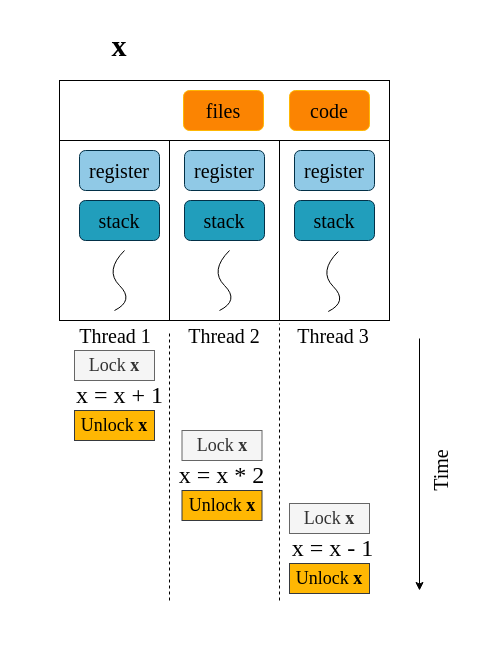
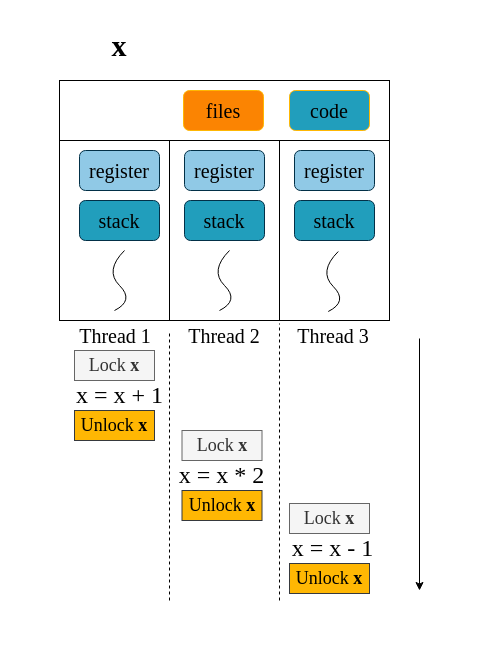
  <mxCell id="0" />
  <mxCell id="1" parent="0" />
  <mxCell id="2" value="" style="rounded=0;whiteSpace=wrap;html=1;strokeColor=none;fillColor=none;" parent="1" vertex="1"><mxGeometry x="20" y="20" width="450" height="630" as="geometry" /></mxCell>
  <mxCell id="3" value="" style="rounded=0;whiteSpace=wrap;html=1;fontSize=18;fillColor=none;fontFamily=Times New Roman;" parent="1" vertex="1"><mxGeometry x="279" y="140" width="110" height="180" as="geometry" /></mxCell>
  <mxCell id="4" value="" style="rounded=0;whiteSpace=wrap;html=1;fontSize=18;fillColor=none;fontFamily=Times New Roman;" parent="1" vertex="1"><mxGeometry x="59" y="140" width="110" height="180" as="geometry" /></mxCell>
  <mxCell id="5" value="" style="rounded=0;whiteSpace=wrap;html=1;fillColor=none;fontFamily=Times New Roman;" parent="1" vertex="1"><mxGeometry x="59" y="80" width="330" height="240" as="geometry" /></mxCell>
  <mxCell id="6" value="" style="rounded=0;whiteSpace=wrap;html=1;fillColor=none;fontFamily=Times New Roman;" parent="1" vertex="1"><mxGeometry x="59" y="80" width="330" height="60" as="geometry" /></mxCell>
  <mxCell id="7" value="files" style="rounded=1;whiteSpace=wrap;html=1;fillColor=#FB8402;strokeColor=#FFB703;fontSize=20;fontFamily=Times New Roman;" parent="1" vertex="1"><mxGeometry x="183" y="90" width="80" height="40" as="geometry" /></mxCell>
  <mxCell id="8" value="" style="curved=1;endArrow=none;html=1;rounded=0;fontSize=18;endFill=0;fontFamily=Times New Roman;" parent="1" edge="1"><mxGeometry x="0.544" y="-7" width="50" height="50" relative="1" as="geometry"><mxPoint x="114" y="310" as="sourcePoint" /><mxPoint x="124" y="250" as="targetPoint" /><Array as="points"><mxPoint x="134" y="300" /><mxPoint x="104" y="270" /></Array><mxPoint as="offset" /></mxGeometry></mxCell>
- <mxCell id="9" value="code" style="rounded=1;whiteSpace=wrap;html=1;fillColor=#FB8402;strokeColor=#FFB703;fontSize=20;fontFamily=Times New Roman;" parent="1" vertex="1"><mxGeometry x="289" y="90" width="80" height="40" as="geometry" /></mxCell>
+ <mxCell id="9" value="code" style="rounded=1;whiteSpace=wrap;html=1;fillColor=#219ebc;strokeColor=#FFB703;fontSize=20;fontFamily=Times New Roman;" parent="1" vertex="1"><mxGeometry x="289" y="90" width="80" height="40" as="geometry" /></mxCell>
  <mxCell id="10" value="" style="rounded=0;whiteSpace=wrap;html=1;fontSize=18;fillColor=none;fontFamily=Times New Roman;" parent="1" vertex="1"><mxGeometry x="169" y="140" width="110" height="180" as="geometry" /></mxCell>
  <mxCell id="11" value="" style="curved=1;endArrow=none;html=1;rounded=0;fontSize=18;endFill=0;fontFamily=Times New Roman;" parent="1" edge="1"><mxGeometry x="0.575" y="-6" width="50" height="50" relative="1" as="geometry"><mxPoint x="219" y="310" as="sourcePoint" /><mxPoint x="229" y="250" as="targetPoint" /><Array as="points"><mxPoint x="239" y="300" /><mxPoint x="209" y="270" /></Array><mxPoint as="offset" /></mxGeometry></mxCell>
  <mxCell id="12" value="" style="curved=1;endArrow=none;html=1;rounded=0;fontSize=18;endFill=0;fontFamily=Times New Roman;" parent="1" edge="1"><mxGeometry width="50" height="50" relative="1" as="geometry"><mxPoint x="327.75" y="311" as="sourcePoint" /><mxPoint x="337.75" y="251" as="targetPoint" /><Array as="points"><mxPoint x="347.75" y="301" /><mxPoint x="317.75" y="271" /></Array></mxGeometry></mxCell>
  <mxCell id="13" value="register" style="rounded=1;whiteSpace=wrap;html=1;fontSize=20;fillColor=#90C9E6;strokeColor=#023047;fontFamily=Times New Roman;" parent="1" vertex="1"><mxGeometry x="79" y="150" width="80" height="40" as="geometry" /></mxCell>
  <mxCell id="14" value="register" style="rounded=1;whiteSpace=wrap;html=1;fontSize=20;fillColor=#90C9E6;strokeColor=#023047;fontFamily=Times New Roman;" parent="1" vertex="1"><mxGeometry x="184" y="150" width="80" height="40" as="geometry" /></mxCell>
  <mxCell id="15" value="register" style="rounded=1;whiteSpace=wrap;html=1;fontSize=20;fillColor=#90C9E6;strokeColor=#023047;fontFamily=Times New Roman;" parent="1" vertex="1"><mxGeometry x="294" y="150" width="80" height="40" as="geometry" /></mxCell>
  <mxCell id="16" value="stack" style="rounded=1;whiteSpace=wrap;html=1;fontSize=20;fillColor=#219EBC;strokeColor=#023047;fontFamily=Times New Roman;" parent="1" vertex="1"><mxGeometry x="79" y="200" width="80" height="40" as="geometry" /></mxCell>
  <mxCell id="17" value="stack" style="rounded=1;whiteSpace=wrap;html=1;fontSize=20;fillColor=#219EBC;strokeColor=#023047;fontFamily=Times New Roman;" parent="1" vertex="1"><mxGeometry x="184" y="200" width="80" height="40" as="geometry" /></mxCell>
  <mxCell id="18" value="stack" style="rounded=1;whiteSpace=wrap;html=1;fontSize=20;fillColor=#219EBC;strokeColor=#023047;fontFamily=Times New Roman;" parent="1" vertex="1"><mxGeometry x="294" y="200" width="80" height="40" as="geometry" /></mxCell>
  <mxCell id="19" value="&lt;font size=&quot;1&quot; style=&quot;&quot;&gt;&lt;b style=&quot;font-size: 30px;&quot;&gt;x&lt;/b&gt;&lt;/font&gt;" style="text;html=1;strokeColor=none;fillColor=none;align=center;verticalAlign=middle;whiteSpace=wrap;rounded=0;fontFamily=Times New Roman;" parent="1" vertex="1"><mxGeometry x="89" y="30" width="60" height="30" as="geometry" /></mxCell>
  <mxCell id="20" value="x = x + 1" style="text;html=1;strokeColor=none;fillColor=none;align=center;verticalAlign=middle;whiteSpace=wrap;rounded=0;fontSize=24;fontFamily=Times New Roman;" parent="1" vertex="1"><mxGeometry x="71.5" y="380" width="95" height="30" as="geometry" /></mxCell>
  <mxCell id="21" value="x = x * 2" style="text;html=1;strokeColor=none;fillColor=none;align=center;verticalAlign=middle;whiteSpace=wrap;rounded=0;fontSize=24;fontFamily=Times New Roman;" parent="1" vertex="1"><mxGeometry x="174" y="460" width="95" height="30" as="geometry" /></mxCell>
  <mxCell id="22" value="x = x - 1" style="text;html=1;strokeColor=none;fillColor=none;align=center;verticalAlign=middle;whiteSpace=wrap;rounded=0;fontSize=24;fontFamily=Times New Roman;" parent="1" vertex="1"><mxGeometry x="285.25" y="533" width="95" height="30" as="geometry" /></mxCell>
  <mxCell id="23" value="" style="endArrow=classic;html=1;rounded=0;fontSize=24;fontFamily=Times New Roman;" parent="1" edge="1"><mxGeometry width="50" height="50" relative="1" as="geometry"><mxPoint x="419" y="338" as="sourcePoint" /><mxPoint x="419" y="590" as="targetPoint" /></mxGeometry></mxCell>
  <mxCell id="24" value="" style="endArrow=none;dashed=1;html=1;rounded=0;fontSize=24;fontFamily=Times New Roman;" parent="1" edge="1"><mxGeometry width="50" height="50" relative="1" as="geometry"><mxPoint x="169" y="600" as="sourcePoint" /><mxPoint x="169" y="331" as="targetPoint" /></mxGeometry></mxCell>
  <mxCell id="25" value="" style="endArrow=none;dashed=1;html=1;rounded=0;fontSize=24;fontFamily=Times New Roman;" parent="1" edge="1"><mxGeometry width="50" height="50" relative="1" as="geometry"><mxPoint x="279" y="600" as="sourcePoint" /><mxPoint x="279" y="323" as="targetPoint" /></mxGeometry></mxCell>
  <mxCell id="26" value="&lt;font style=&quot;font-size: 20px;&quot;&gt;Thread 1&lt;/font&gt;" style="text;html=1;strokeColor=none;fillColor=none;align=center;verticalAlign=middle;whiteSpace=wrap;rounded=0;fontSize=24;fontFamily=Times New Roman;" parent="1" vertex="1"><mxGeometry x="65.25" y="320" width="100" height="30" as="geometry" /></mxCell>
  <mxCell id="27" value="&lt;font style=&quot;font-size: 20px;&quot;&gt;Thread&amp;nbsp;2&lt;/font&gt;" style="text;html=1;strokeColor=none;fillColor=none;align=center;verticalAlign=middle;whiteSpace=wrap;rounded=0;fontSize=24;fontFamily=Times New Roman;" parent="1" vertex="1"><mxGeometry x="174" y="320" width="100" height="30" as="geometry" /></mxCell>
  <mxCell id="28" value="&lt;font style=&quot;font-size: 20px;&quot;&gt;Thread&amp;nbsp;3&lt;/font&gt;" style="text;html=1;strokeColor=none;fillColor=none;align=center;verticalAlign=middle;whiteSpace=wrap;rounded=0;fontSize=24;fontFamily=Times New Roman;" parent="1" vertex="1"><mxGeometry x="282.75" y="320" width="100" height="30" as="geometry" /></mxCell>
- <mxCell id="29" value="Time" style="text;html=1;strokeColor=none;fillColor=none;align=center;verticalAlign=middle;whiteSpace=wrap;rounded=0;fontFamily=Times New Roman;fontSize=20;horizontal=0;" parent="1" vertex="1"><mxGeometry x="410" y="440" width="60" height="60" as="geometry" /></mxCell>
  <mxCell id="30" value="&lt;font style=&quot;font-size: 18px;&quot;&gt;Lock&amp;nbsp;&lt;b&gt;x&lt;/b&gt;&lt;/font&gt;" style="rounded=0;whiteSpace=wrap;html=1;fillColor=#f5f5f5;fontColor=#333333;strokeColor=#666666;fontFamily=Times New Roman;" parent="1" vertex="1"><mxGeometry x="74" y="350" width="80" height="30" as="geometry" /></mxCell>
  <mxCell id="31" value="&lt;font style=&quot;font-size: 18px;&quot;&gt;Unlock&amp;nbsp;&lt;b&gt;x&lt;/b&gt;&lt;/font&gt;" style="rounded=0;whiteSpace=wrap;html=1;fillColor=#FFB703;strokeColor=#36393d;fontFamily=Times New Roman;" parent="1" vertex="1"><mxGeometry x="74" y="410" width="80" height="30" as="geometry" /></mxCell>
  <mxCell id="32" value="&lt;font style=&quot;font-size: 18px;&quot;&gt;Lock&amp;nbsp;&lt;b&gt;x&lt;/b&gt;&lt;/font&gt;" style="rounded=0;whiteSpace=wrap;html=1;fillColor=#f5f5f5;fontColor=#333333;strokeColor=#666666;fontFamily=Times New Roman;" parent="1" vertex="1"><mxGeometry x="181.5" y="430" width="80" height="30" as="geometry" /></mxCell>
  <mxCell id="33" value="&lt;font style=&quot;font-size: 18px;&quot;&gt;Unlock&amp;nbsp;&lt;b&gt;x&lt;/b&gt;&lt;/font&gt;" style="rounded=0;whiteSpace=wrap;html=1;fillColor=#FFB703;strokeColor=#36393d;fontFamily=Times New Roman;" parent="1" vertex="1"><mxGeometry x="181.5" y="490" width="80" height="30" as="geometry" /></mxCell>
  <mxCell id="34" value="&lt;font style=&quot;font-size: 18px;&quot;&gt;Lock&amp;nbsp;&lt;b&gt;x&lt;/b&gt;&lt;/font&gt;" style="rounded=0;whiteSpace=wrap;html=1;fillColor=#f5f5f5;fontColor=#333333;strokeColor=#666666;fontFamily=Times New Roman;" parent="1" vertex="1"><mxGeometry x="289" y="503" width="80" height="30" as="geometry" /></mxCell>
  <mxCell id="35" value="&lt;font style=&quot;font-size: 18px;&quot;&gt;Unlock&amp;nbsp;&lt;b&gt;x&lt;/b&gt;&lt;/font&gt;" style="rounded=0;whiteSpace=wrap;html=1;fillColor=#FFB703;strokeColor=#36393d;fontFamily=Times New Roman;" parent="1" vertex="1"><mxGeometry x="289" y="563" width="80" height="30" as="geometry" /></mxCell>
